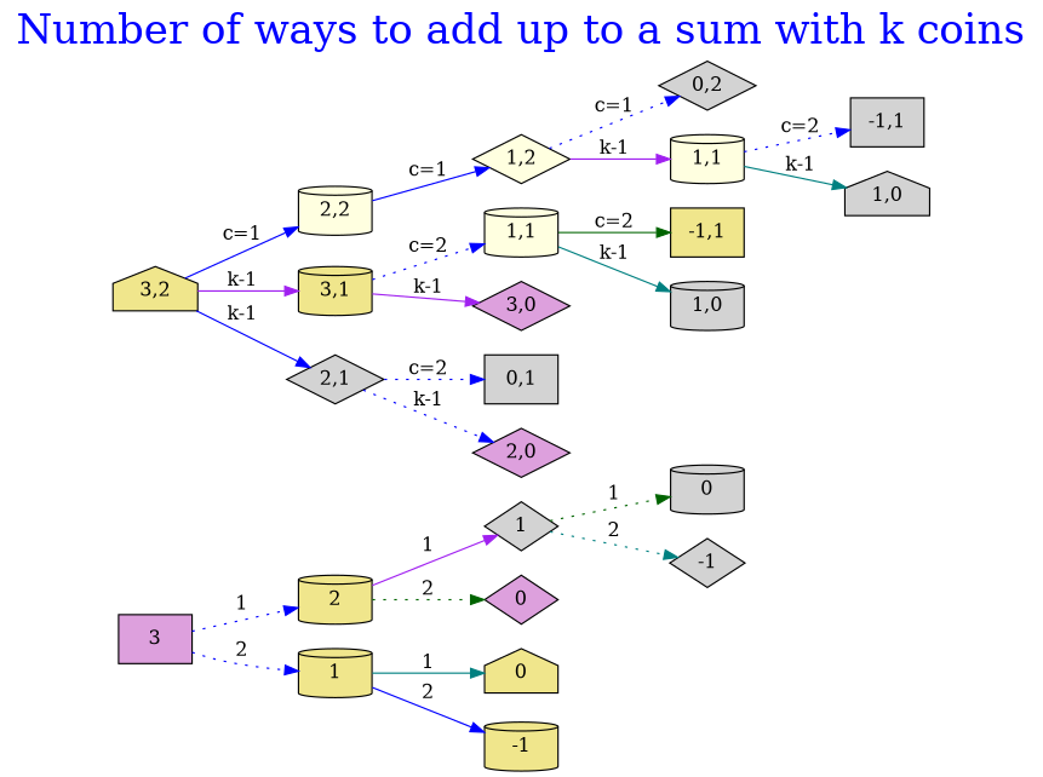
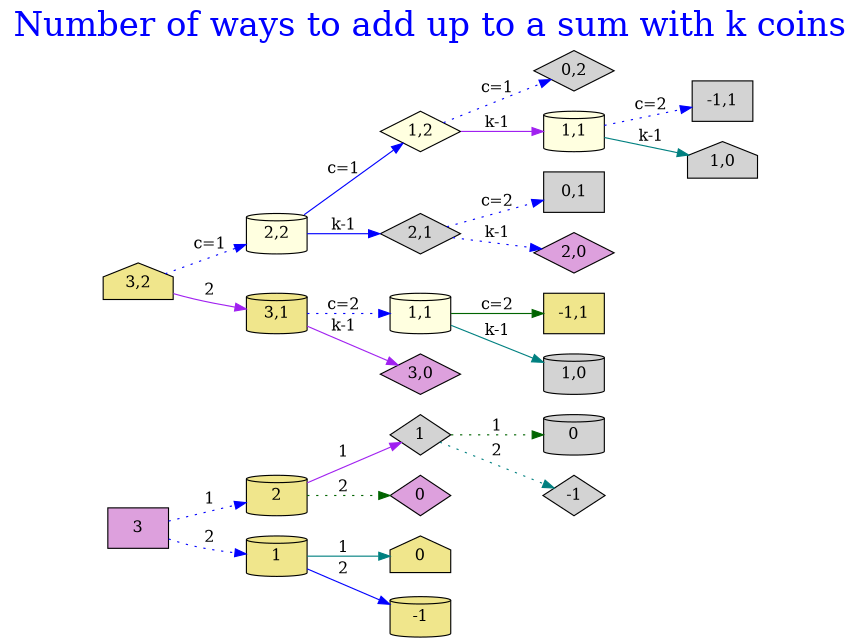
  digraph {
    fontcolor=blue
    fontsize=30
    label="Number of ways to add up to a sum with k coins"
    labelloc=top
    rankdir=LR
    node [fillcolor=lightgrey shape=cylinder style=filled]
    edge [color=blue style=dotted]
    n1 [fillcolor=plum label=3 shape=box]
    n2 [fillcolor=khaki label=2]
    n3 [fillcolor=khaki label=1]
    n4 [label=1 shape=diamond]
    n5 [fillcolor=plum label=0 shape=diamond]
    n6 [fillcolor=khaki label=0 shape=house]
    n7 [fillcolor=khaki label=-1]
    n8 [label=0]
    n9 [label=-1 shape=diamond]
    n10 [fillcolor=khaki label="3,2" shape=house]
    n11 [fillcolor=lightyellow label="2,2"]
    n12 [fillcolor=khaki label="3,1"]
    n13 [fillcolor=lightyellow label="1,2" shape=diamond]
    n14 [label="2,1" shape=diamond]
    n15 [fillcolor=lightyellow label="1,1"]
    n16 [fillcolor=plum label="3,0" shape=diamond]
    n17 [label="0,2" shape=diamond]
    n18 [fillcolor=lightyellow label="1,1"]
    n19 [label="0,1" shape=box]
    n20 [fillcolor=plum label="2,0" shape=diamond]
    n21 [label="-1,1" shape=box]
    n22 [label="1,0" shape=house]
    n23 [fillcolor=khaki label="-1,1" shape=box]
    n24 [label="1,0"]
    n1 -> n2 [label=1]
    n1 -> n3 [label=2]
    n2 -> n4 [color=purple label=1 style=solid]
    n2 -> n5 [color=darkgreen label=2]
    n3 -> n6 [color=teal label=1 style=solid]
    n3 -> n7 [label=2 style=solid]
    n4 -> n8 [color=darkgreen label=1]
    n4 -> n9 [color=teal label=2]
-   n10 -> n11 [label="c=1" style=solid]
-   n10 -> n12 [color=purple label="k-1" style=solid]
+   n10 -> n11 [label="c=1"]
+   n10 -> n12 [color=purple label=2 style=solid]
    n11 -> n13 [label="c=1" style=solid]
-   n10 -> n14 [label="k-1" style=solid]
+   n11 -> n14 [label="k-1" style=solid]
    n12 -> n15 [label="c=2"]
    n12 -> n16 [color=purple label="k-1" style=solid]
    n13 -> n17 [label="c=1"]
    n13 -> n18 [color=purple label="k-1" style=solid]
    n14 -> n19 [label="c=2"]
    n14 -> n20 [label="k-1"]
    n15 -> n23 [color=darkgreen label="c=2" style=solid]
    n15 -> n24 [color=teal label="k-1" style=solid]
    n18 -> n21 [label="c=2"]
    n18 -> n22 [color=teal label="k-1" style=solid]
  }
